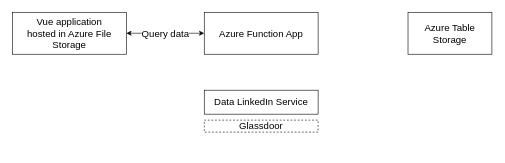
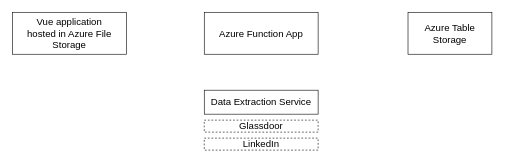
  <mxCell id="0" />
  <mxCell id="1" parent="0" />
- <mxCell id="2" value="Query data" style="edgeStyle=orthogonalEdgeStyle;rounded=0;orthogonalLoop=1;jettySize=auto;html=1;exitX=1;exitY=0.5;exitDx=0;exitDy=0;entryX=0;entryY=0.5;entryDx=0;entryDy=0;startArrow=classic;startFill=1;fontSize=16;" parent="1" source="3" target="4" edge="1"><mxGeometry relative="1" as="geometry" /></mxCell>
  <mxCell id="3" value="Vue application&lt;br style=&quot;font-size: 16px;&quot;&gt;hosted in Azure File Storage" style="rounded=0;whiteSpace=wrap;html=1;fontSize=16;" parent="1" vertex="1"><mxGeometry x="20" y="20" width="190" height="70" as="geometry" /></mxCell>
  <mxCell id="4" value="Azure Function App" style="rounded=0;whiteSpace=wrap;html=1;fontSize=16;" parent="1" vertex="1"><mxGeometry x="340" y="20" width="190" height="70" as="geometry" /></mxCell>
  <mxCell id="5" value="Azure Table Storage" style="rounded=0;whiteSpace=wrap;html=1;fontSize=16;" parent="1" vertex="1"><mxGeometry x="680" y="20" width="140" height="70" as="geometry" /></mxCell>
+ <mxCell id="6" value="LinkedIn" style="rounded=0;whiteSpace=wrap;html=1;fillColor=none;dashed=1;fontSize=16;" parent="1" vertex="1"><mxGeometry x="340" y="230" width="190" height="20" as="geometry" /></mxCell>
  <mxCell id="7" value="Glassdoor" style="rounded=0;whiteSpace=wrap;html=1;fillColor=none;dashed=1;fontSize=16;" parent="1" vertex="1"><mxGeometry x="340" y="200" width="190" height="20" as="geometry" /></mxCell>
- <mxCell id="8" value="Data LinkedIn Service" style="rounded=0;whiteSpace=wrap;html=1;fillColor=none;fontSize=16;" parent="1" vertex="1"><mxGeometry x="340" y="150" width="190" height="40" as="geometry" /></mxCell>
+ <mxCell id="8" value="Data Extraction Service" style="rounded=0;whiteSpace=wrap;html=1;fillColor=none;fontSize=16;" parent="1" vertex="1"><mxGeometry x="340" y="150" width="190" height="40" as="geometry" /></mxCell>
